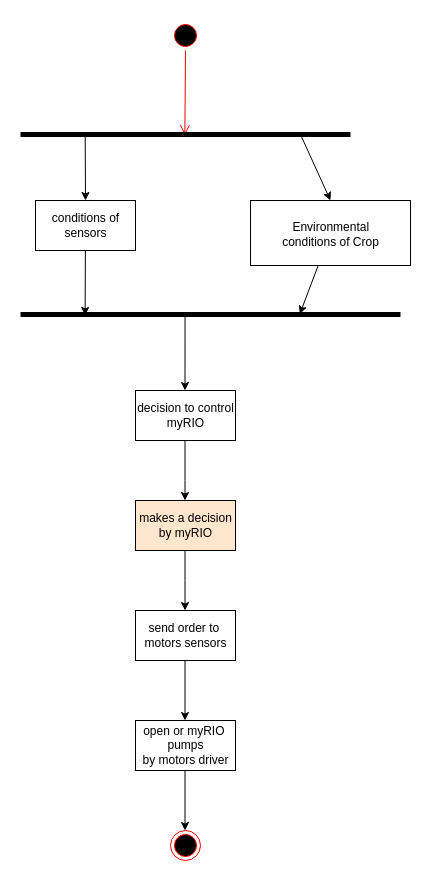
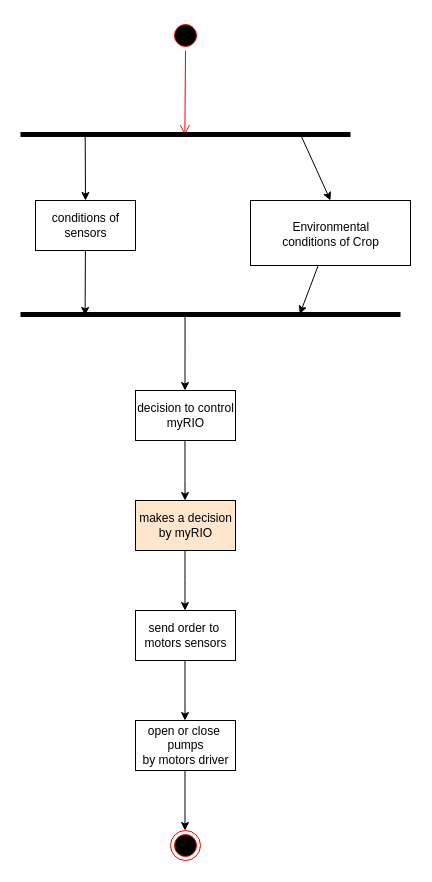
  <mxCell id="0" />
  <mxCell id="1" parent="0" />
  <mxCell id="2" style="edgeStyle=none;rounded=0;orthogonalLoop=1;jettySize=auto;html=1;entryX=0.17;entryY=0.617;entryDx=0;entryDy=0;entryPerimeter=0;" parent="1" source="3" target="21" edge="1"><mxGeometry relative="1" as="geometry" /></mxCell>
  <mxCell id="3" value="conditions of&lt;br&gt;sensors" style="html=1;dashed=0;whitespace=wrap;" parent="1" vertex="1"><mxGeometry x="35" y="200" width="100" height="50" as="geometry" /></mxCell>
  <mxCell id="4" value="" style="endArrow=classic;html=1;rounded=0;exitX=0.433;exitY=0.53;exitDx=0;exitDy=0;exitPerimeter=0;" parent="1" source="21" edge="1"><mxGeometry width="50" height="50" relative="1" as="geometry"><mxPoint x="184.5" y="330" as="sourcePoint" /><mxPoint x="184.5" y="390" as="targetPoint" /></mxGeometry></mxCell>
  <mxCell id="5" value="" style="ellipse;html=1;shape=startState;fillColor=#000000;strokeColor=#ff0000;" parent="1" vertex="1"><mxGeometry x="170" width="30" height="30" as="geometry" y="20" /></mxCell>
  <mxCell id="6" value="" style="html=1;verticalAlign=bottom;endArrow=open;endSize=8;strokeColor=#ff0000;rounded=0;entryX=0.498;entryY=0.588;entryDx=0;entryDy=0;entryPerimeter=0;" parent="1" source="5" target="16" edge="1"><mxGeometry relative="1" as="geometry"><mxPoint x="185" y="120" as="targetPoint" /></mxGeometry></mxCell>
  <mxCell id="7" value="decision to control&lt;br&gt;myRIO" style="html=1;dashed=0;whitespace=wrap;" parent="1" vertex="1"><mxGeometry x="135" y="390" width="100" height="50" as="geometry" /></mxCell>
  <mxCell id="8" value="" style="endArrow=classic;html=1;rounded=0;" parent="1" edge="1"><mxGeometry width="50" height="50" relative="1" as="geometry"><mxPoint x="184.5" y="440" as="sourcePoint" /><mxPoint x="184.5" y="500" as="targetPoint" /><Array as="points"><mxPoint x="184.5" y="480" /></Array></mxGeometry></mxCell>
  <mxCell id="9" value="makes a decision&lt;br&gt;by myRIO" style="html=1;dashed=0;whitespace=wrap;fillColor=#ffe6cc;" parent="1" vertex="1"><mxGeometry x="135" y="500" width="100" height="50" as="geometry" /></mxCell>
  <mxCell id="10" value="" style="endArrow=classic;html=1;rounded=0;" parent="1" edge="1"><mxGeometry width="50" height="50" relative="1" as="geometry"><mxPoint x="184.5" y="550" as="sourcePoint" /><mxPoint x="184.5" y="610" as="targetPoint" /><Array as="points"><mxPoint x="184.5" y="580" /></Array></mxGeometry></mxCell>
  <mxCell id="11" value="send order to&amp;nbsp;&lt;br&gt;motors sensors" style="html=1;dashed=0;whitespace=wrap;" parent="1" vertex="1"><mxGeometry x="135" y="610" width="100" height="50" as="geometry" /></mxCell>
  <mxCell id="12" value="" style="endArrow=classic;html=1;rounded=0;" parent="1" edge="1"><mxGeometry width="50" height="50" relative="1" as="geometry"><mxPoint x="184.5" y="660" as="sourcePoint" /><mxPoint x="184.5" y="720" as="targetPoint" /></mxGeometry></mxCell>
- <mxCell id="13" value="open or myRIO&amp;nbsp;&lt;br&gt;pumps&lt;br&gt;by motors driver" style="html=1;dashed=0;whitespace=wrap;" parent="1" vertex="1"><mxGeometry x="135" y="720" width="100" height="50" as="geometry" /></mxCell>
+ <mxCell id="13" value="open or close&amp;nbsp;&lt;br&gt;pumps&lt;br&gt;by motors driver" style="html=1;dashed=0;whitespace=wrap;" parent="1" vertex="1"><mxGeometry x="135" y="720" width="100" height="50" as="geometry" /></mxCell>
  <mxCell id="14" value="" style="endArrow=classic;html=1;rounded=0;" parent="1" edge="1"><mxGeometry width="50" height="50" relative="1" as="geometry"><mxPoint x="184.5" y="770" as="sourcePoint" /><mxPoint x="184.5" y="830" as="targetPoint" /></mxGeometry></mxCell>
  <mxCell id="15" value="" style="ellipse;html=1;shape=endState;fillColor=#000000;strokeColor=#ff0000;" parent="1" vertex="1"><mxGeometry x="170" y="830" width="30" height="30" as="geometry" /></mxCell>
  <mxCell id="16" value="" style="line;strokeWidth=5;fillColor=none;align=left;verticalAlign=middle;spacingTop=-1;spacingLeft=3;spacingRight=3;rotatable=0;labelPosition=right;points=[];portConstraint=eastwest;strokeColor=inherit;fontStyle=0;fontSize=22;" parent="1" vertex="1"><mxGeometry x="20" y="130" width="330" height="8" as="geometry" /></mxCell>
  <mxCell id="17" value="" style="endArrow=classic;html=1;rounded=0;entryX=0.5;entryY=0;entryDx=0;entryDy=0;exitX=0.196;exitY=0.436;exitDx=0;exitDy=0;exitPerimeter=0;" parent="1" source="16" target="3" edge="1"><mxGeometry width="50" height="50" relative="1" as="geometry"><mxPoint x="-130" y="220" as="sourcePoint" /><mxPoint x="-80" y="170" as="targetPoint" /></mxGeometry></mxCell>
  <mxCell id="18" style="edgeStyle=none;rounded=0;orthogonalLoop=1;jettySize=auto;html=1;entryX=0.735;entryY=0.447;entryDx=0;entryDy=0;entryPerimeter=0;" parent="1" source="19" target="21" edge="1"><mxGeometry relative="1" as="geometry"><mxPoint x="300" y="310" as="targetPoint" /></mxGeometry></mxCell>
  <mxCell id="19" value="&lt;font size=&quot;1&quot;&gt;&lt;span style=&quot;font-size: 14px;&quot;&gt;&amp;nbsp;&lt;/span&gt;&lt;/font&gt;Environmental&amp;nbsp;&lt;div&gt;conditions&amp;nbsp;&lt;span style=&quot;background-color: initial;&quot;&gt;of Crop&lt;/span&gt;&lt;/div&gt;" style="html=1;dashed=0;whitespace=wrap;" parent="1" vertex="1"><mxGeometry x="250" y="200" width="160" height="65" as="geometry" /></mxCell>
  <mxCell id="20" value="" style="endArrow=classic;html=1;rounded=0;entryX=0.5;entryY=0;entryDx=0;entryDy=0;" parent="1" target="19" edge="1"><mxGeometry width="50" height="50" relative="1" as="geometry"><mxPoint x="300" y="134" as="sourcePoint" /><mxPoint x="250" y="150" as="targetPoint" /></mxGeometry></mxCell>
  <mxCell id="21" value="" style="line;strokeWidth=5;fillColor=none;align=left;verticalAlign=middle;spacingTop=-1;spacingLeft=3;spacingRight=3;rotatable=0;labelPosition=right;points=[];portConstraint=eastwest;strokeColor=inherit;fontStyle=0;fontSize=22;" parent="1" vertex="1"><mxGeometry x="20" y="310" width="380" height="8" as="geometry" /></mxCell>
